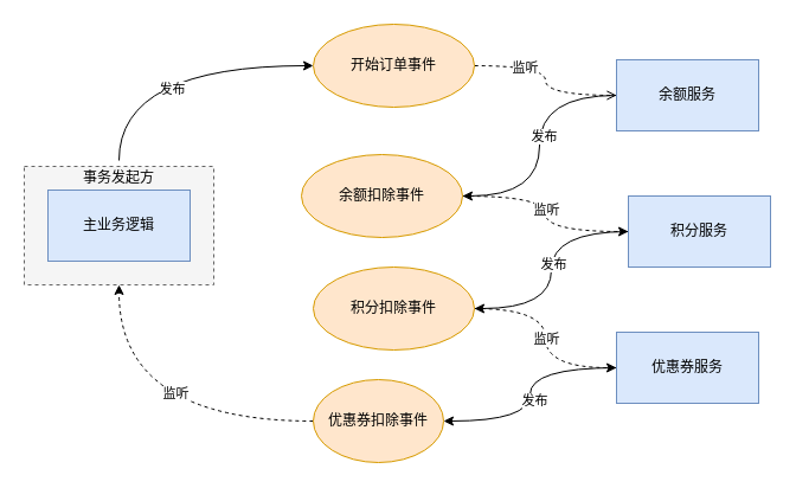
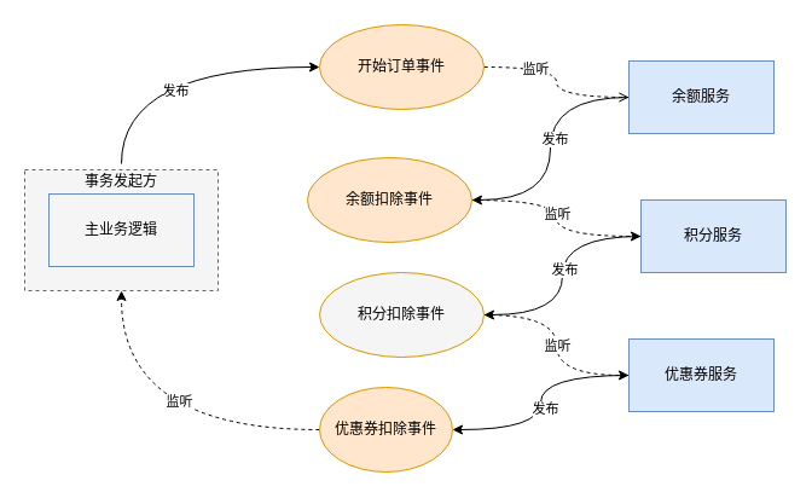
  <mxCell id="0" />
  <mxCell id="1" parent="0" />
  <mxCell id="2" style="edgeStyle=orthogonalEdgeStyle;curved=1;rounded=0;orthogonalLoop=1;jettySize=auto;html=1;entryX=0;entryY=0.5;entryDx=0;entryDy=0;elbow=vertical;exitX=0.5;exitY=0;exitDx=0;exitDy=0;" edge="1" parent="1" source="6" target="9"><mxGeometry relative="1" as="geometry" /></mxCell>
  <mxCell id="3" value="发布" style="edgeLabel;html=1;align=center;verticalAlign=middle;resizable=0;points=[];" vertex="1" connectable="0" parent="2"><mxGeometry x="0.016" y="-19" relative="1" as="geometry"><mxPoint as="offset" /></mxGeometry></mxCell>
  <mxCell id="4" value="" style="rounded=0;whiteSpace=wrap;html=1;fillColor=#f5f5f5;dashed=1;fontColor=#333333;strokeColor=#666666;" vertex="1" parent="1"><mxGeometry x="20" y="140" width="160" height="100" as="geometry" /></mxCell>
- <mxCell id="5" value="主业务逻辑" style="rounded=0;whiteSpace=wrap;html=1;fillColor=#dae8fc;strokeColor=#6c8ebf;" vertex="1" parent="1"><mxGeometry x="40" y="160" width="120" height="60" as="geometry" /></mxCell>
+ <mxCell id="5" value="主业务逻辑" style="rounded=0;whiteSpace=wrap;html=1;fillColor=#f5f5f5;strokeColor=#6c8ebf;" vertex="1" parent="1"><mxGeometry x="40" y="160" width="120" height="60" as="geometry" /></mxCell>
  <mxCell id="6" value="事务发起方" style="text;html=1;strokeColor=none;fillColor=none;align=center;verticalAlign=middle;whiteSpace=wrap;rounded=0;dashed=1;" vertex="1" parent="1"><mxGeometry x="60" y="135" width="80" height="30" as="geometry" /></mxCell>
  <mxCell id="7" style="edgeStyle=orthogonalEdgeStyle;rounded=0;orthogonalLoop=1;jettySize=auto;html=1;elbow=vertical;curved=1;dashed=1;endArrow=open;" edge="1" parent="1" source="9" target="12"><mxGeometry relative="1" as="geometry" /></mxCell>
  <mxCell id="8" value="监听" style="edgeLabel;html=1;align=center;verticalAlign=middle;resizable=0;points=[];" vertex="1" connectable="0" parent="7"><mxGeometry x="-0.421" y="-1" relative="1" as="geometry"><mxPoint as="offset" /></mxGeometry></mxCell>
  <mxCell id="9" value="开始订单事件" style="ellipse;whiteSpace=wrap;html=1;fillColor=#ffe6cc;strokeColor=#d79b00;" vertex="1" parent="1"><mxGeometry x="264" y="20" width="136" height="70" as="geometry" /></mxCell>
  <mxCell id="10" style="edgeStyle=orthogonalEdgeStyle;curved=1;rounded=0;orthogonalLoop=1;jettySize=auto;html=1;entryX=1;entryY=0.5;entryDx=0;entryDy=0;elbow=vertical;" edge="1" parent="1" source="12" target="24"><mxGeometry relative="1" as="geometry" /></mxCell>
  <mxCell id="11" value="发布" style="edgeLabel;html=1;align=center;verticalAlign=middle;resizable=0;points=[];" vertex="1" connectable="0" parent="10"><mxGeometry x="-0.077" y="3" relative="1" as="geometry"><mxPoint as="offset" /></mxGeometry></mxCell>
  <mxCell id="12" value="余额服务" style="rounded=0;whiteSpace=wrap;html=1;fillColor=#dae8fc;strokeColor=#6c8ebf;" vertex="1" parent="1"><mxGeometry x="520" y="50" width="120" height="60" as="geometry" /></mxCell>
  <mxCell id="13" style="edgeStyle=orthogonalEdgeStyle;curved=1;rounded=0;orthogonalLoop=1;jettySize=auto;html=1;entryX=1;entryY=0.5;entryDx=0;entryDy=0;elbow=vertical;" edge="1" parent="1" source="15" target="27"><mxGeometry relative="1" as="geometry" /></mxCell>
  <mxCell id="14" value="发布" style="edgeLabel;html=1;align=center;verticalAlign=middle;resizable=0;points=[];" vertex="1" connectable="0" parent="13"><mxGeometry x="-0.059" y="1" relative="1" as="geometry"><mxPoint as="offset" /></mxGeometry></mxCell>
  <mxCell id="15" value="积分服务" style="rounded=0;whiteSpace=wrap;html=1;fillColor=#dae8fc;strokeColor=#6c8ebf;" vertex="1" parent="1"><mxGeometry x="530" y="165" width="120" height="60" as="geometry" /></mxCell>
  <mxCell id="16" style="edgeStyle=orthogonalEdgeStyle;curved=1;rounded=0;orthogonalLoop=1;jettySize=auto;html=1;entryX=1;entryY=0.5;entryDx=0;entryDy=0;elbow=vertical;" edge="1" parent="1" source="18" target="21"><mxGeometry relative="1" as="geometry" /></mxCell>
  <mxCell id="17" value="发布" style="edgeLabel;html=1;align=center;verticalAlign=middle;resizable=0;points=[];" vertex="1" connectable="0" parent="16"><mxGeometry x="0.042" y="3" relative="1" as="geometry"><mxPoint as="offset" /></mxGeometry></mxCell>
  <mxCell id="18" value="优惠券服务" style="rounded=0;whiteSpace=wrap;html=1;fillColor=#dae8fc;strokeColor=#6c8ebf;" vertex="1" parent="1"><mxGeometry x="520" y="280" width="120" height="60" as="geometry" /></mxCell>
  <mxCell id="19" style="edgeStyle=orthogonalEdgeStyle;curved=1;rounded=0;orthogonalLoop=1;jettySize=auto;html=1;dashed=1;elbow=vertical;" edge="1" parent="1" source="21" target="4"><mxGeometry relative="1" as="geometry" /></mxCell>
  <mxCell id="20" value="监听" style="edgeLabel;html=1;align=center;verticalAlign=middle;resizable=0;points=[];" vertex="1" connectable="0" parent="19"><mxGeometry x="-0.161" y="-24" relative="1" as="geometry"><mxPoint as="offset" /></mxGeometry></mxCell>
  <mxCell id="21" value="优惠券扣除事件" style="ellipse;whiteSpace=wrap;html=1;fillColor=#ffe6cc;strokeColor=#d79b00;" vertex="1" parent="1"><mxGeometry x="264" y="320" width="110" height="70" as="geometry" /></mxCell>
  <mxCell id="22" style="edgeStyle=orthogonalEdgeStyle;curved=1;rounded=0;orthogonalLoop=1;jettySize=auto;html=1;entryX=0;entryY=0.5;entryDx=0;entryDy=0;dashed=1;elbow=vertical;" edge="1" parent="1" source="24" target="15"><mxGeometry relative="1" as="geometry" /></mxCell>
  <mxCell id="23" value="监听" style="edgeLabel;html=1;align=center;verticalAlign=middle;resizable=0;points=[];" vertex="1" connectable="0" parent="22"><mxGeometry x="-0.05" relative="1" as="geometry"><mxPoint as="offset" /></mxGeometry></mxCell>
  <mxCell id="24" value="余额扣除事件" style="ellipse;whiteSpace=wrap;html=1;fillColor=#ffe6cc;strokeColor=#d79b00;" vertex="1" parent="1"><mxGeometry x="254" y="130" width="136" height="70" as="geometry" /></mxCell>
  <mxCell id="25" style="edgeStyle=orthogonalEdgeStyle;curved=1;rounded=0;orthogonalLoop=1;jettySize=auto;html=1;entryX=0;entryY=0.5;entryDx=0;entryDy=0;dashed=1;elbow=vertical;" edge="1" parent="1" source="27" target="18"><mxGeometry relative="1" as="geometry" /></mxCell>
  <mxCell id="26" value="监听" style="edgeLabel;html=1;align=center;verticalAlign=middle;resizable=0;points=[];" vertex="1" connectable="0" parent="25"><mxGeometry relative="1" as="geometry"><mxPoint as="offset" /></mxGeometry></mxCell>
- <mxCell id="27" value="积分扣除事件" style="ellipse;whiteSpace=wrap;html=1;fillColor=#ffe6cc;strokeColor=#d79b00;" vertex="1" parent="1"><mxGeometry x="264" y="225" width="136" height="70" as="geometry" /></mxCell>
+ <mxCell id="27" value="积分扣除事件" style="ellipse;whiteSpace=wrap;html=1;fillColor=#f5f5f5;strokeColor=#d79b00;" vertex="1" parent="1"><mxGeometry x="264" y="225" width="136" height="70" as="geometry" /></mxCell>
